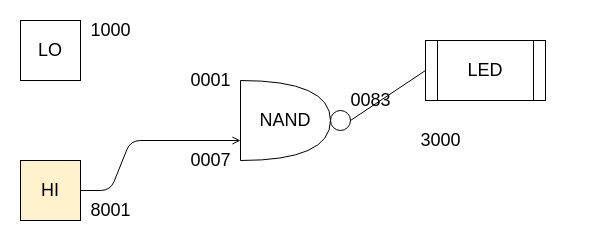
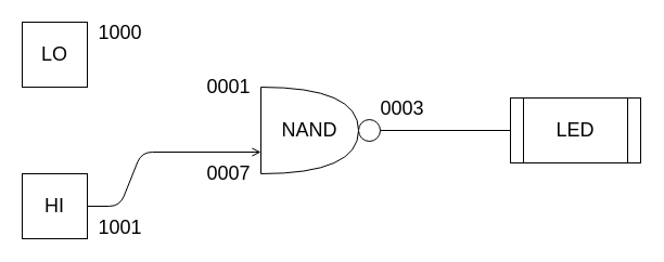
  <mxCell id="0" />
  <mxCell id="1" parent="0" />
  <mxCell id="2" value="" style="group" vertex="1" connectable="0" parent="1"><mxGeometry x="240" y="80" width="110" height="80" as="geometry" /></mxCell>
  <mxCell id="3" value="&lt;font style=&quot;font-size: 18px&quot;&gt;NAND&lt;/font&gt;" style="shape=or;whiteSpace=wrap;html=1;" vertex="1" parent="2"><mxGeometry width="90" height="80" as="geometry" /></mxCell>
  <mxCell id="4" value="" style="ellipse;whiteSpace=wrap;html=1;aspect=fixed;" vertex="1" parent="2"><mxGeometry x="90" y="30" width="20" height="20" as="geometry" /></mxCell>
  <mxCell id="5" value="&lt;font style=&quot;font-size: 18px&quot;&gt;LO&lt;/font&gt;" style="whiteSpace=wrap;html=1;aspect=fixed;" vertex="1" parent="1"><mxGeometry x="20" y="20" width="60" height="60" as="geometry" /></mxCell>
- <mxCell id="6" value="&lt;font style=&quot;font-size: 18px&quot;&gt;HI&lt;/font&gt;" style="whiteSpace=wrap;html=1;aspect=fixed;fillColor=#fff2cc;" vertex="1" parent="1"><mxGeometry x="20" y="160" width="60" height="60" as="geometry" /></mxCell>
- <mxCell id="7" value="&lt;font style=&quot;font-size: 18px&quot;&gt;LED&lt;/font&gt;" style="shape=process;whiteSpace=wrap;html=1;backgroundOutline=1;" vertex="1" parent="1"><mxGeometry x="425" y="40" width="120" height="60" as="geometry" /></mxCell>
+ <mxCell id="6" value="&lt;font style=&quot;font-size: 18px&quot;&gt;HI&lt;/font&gt;" style="whiteSpace=wrap;html=1;aspect=fixed;" vertex="1" parent="1"><mxGeometry x="20" y="160" width="60" height="60" as="geometry" /></mxCell>
+ <mxCell id="7" value="&lt;font style=&quot;font-size: 18px&quot;&gt;LED&lt;/font&gt;" style="shape=process;whiteSpace=wrap;html=1;backgroundOutline=1;" vertex="1" parent="1"><mxGeometry x="470" y="90" width="120" height="60" as="geometry" /></mxCell>
  <mxCell id="8" value="" style="endArrow=open;html=1;exitX=1;exitY=0.5;exitDx=0;exitDy=0;entryX=0;entryY=0.75;entryDx=0;entryDy=0;entryPerimeter=0;" edge="1" parent="1" source="6" target="3"><mxGeometry width="50" height="50" relative="1" as="geometry"><mxPoint x="90" y="60" as="sourcePoint" /><mxPoint x="190" y="110" as="targetPoint" /><Array as="points"><mxPoint x="110" y="190" /><mxPoint x="130" y="140" /></Array></mxGeometry></mxCell>
  <mxCell id="9" value="" style="endArrow=none;html=1;exitX=1;exitY=0.5;exitDx=0;exitDy=0;entryX=0;entryY=0.5;entryDx=0;entryDy=0;" edge="1" parent="1" source="4" target="7"><mxGeometry width="50" height="50" relative="1" as="geometry"><mxPoint x="90" y="200" as="sourcePoint" /><mxPoint x="190" y="150" as="targetPoint" /></mxGeometry></mxCell>
  <mxCell id="10" value="&lt;font style=&quot;font-size: 18px&quot;&gt;1000&lt;/font&gt;" style="text;html=1;align=center;verticalAlign=middle;resizable=0;points=[];autosize=1;strokeColor=none;" vertex="1" parent="1"><mxGeometry x="80" y="20" width="60" height="20" as="geometry" /></mxCell>
- <mxCell id="11" value="&lt;font style=&quot;font-size: 18px&quot;&gt;8001&lt;/font&gt;" style="text;html=1;align=center;verticalAlign=middle;resizable=0;points=[];autosize=1;strokeColor=none;" vertex="1" parent="1"><mxGeometry x="80" y="200" width="60" height="20" as="geometry" /></mxCell>
+ <mxCell id="11" value="&lt;font style=&quot;font-size: 18px&quot;&gt;1001&lt;/font&gt;" style="text;html=1;align=center;verticalAlign=middle;resizable=0;points=[];autosize=1;strokeColor=none;" vertex="1" parent="1"><mxGeometry x="80" y="200" width="60" height="20" as="geometry" /></mxCell>
  <mxCell id="12" value="&lt;font style=&quot;font-size: 18px&quot;&gt;0007&lt;/font&gt;" style="text;html=1;align=center;verticalAlign=middle;resizable=0;points=[];autosize=1;strokeColor=none;" vertex="1" parent="1"><mxGeometry x="180" y="150" width="60" height="20" as="geometry" /></mxCell>
  <mxCell id="13" value="&lt;font style=&quot;font-size: 18px&quot;&gt;0001&lt;/font&gt;" style="text;html=1;align=center;verticalAlign=middle;resizable=0;points=[];autosize=1;strokeColor=none;" vertex="1" parent="1"><mxGeometry x="180" y="70" width="60" height="20" as="geometry" /></mxCell>
- <mxCell id="14" value="&lt;font style=&quot;font-size: 18px&quot;&gt;0083&lt;/font&gt;" style="text;html=1;align=center;verticalAlign=middle;resizable=0;points=[];autosize=1;strokeColor=none;" vertex="1" parent="1"><mxGeometry x="340" y="90" width="60" height="20" as="geometry" /></mxCell>
- <mxCell id="15" value="&lt;font style=&quot;font-size: 18px&quot;&gt;3000&lt;/font&gt;" style="text;html=1;align=center;verticalAlign=middle;resizable=0;points=[];autosize=1;strokeColor=none;" vertex="1" parent="1"><mxGeometry x="410" y="130" width="60" height="20" as="geometry" /></mxCell>
+ <mxCell id="14" value="&lt;font style=&quot;font-size: 18px&quot;&gt;0003&lt;/font&gt;" style="text;html=1;align=center;verticalAlign=middle;resizable=0;points=[];autosize=1;strokeColor=none;" vertex="1" parent="1"><mxGeometry x="340" y="90" width="60" height="20" as="geometry" /></mxCell>
